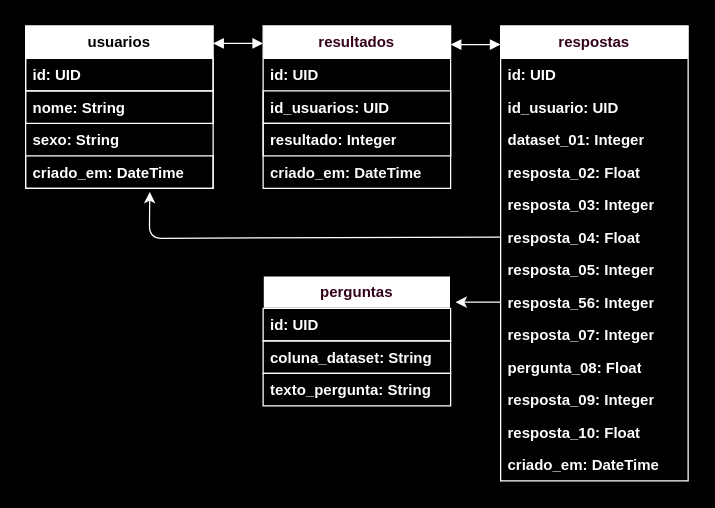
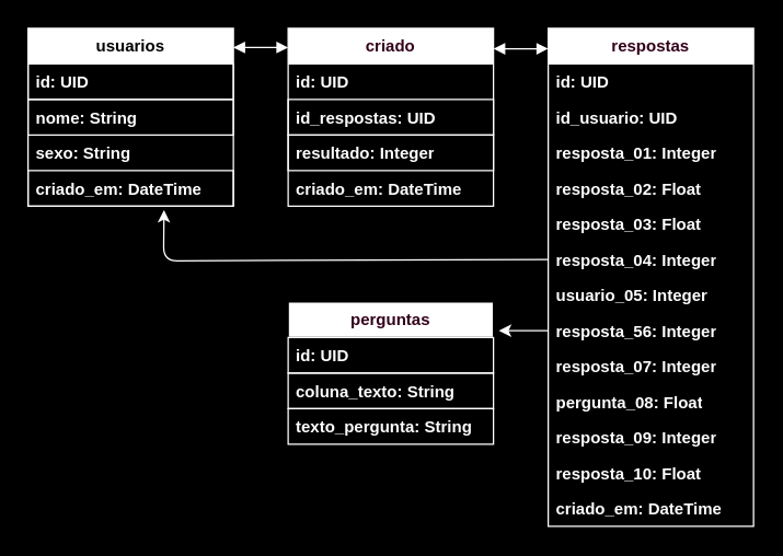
  <mxCell id="0" />
  <mxCell id="1" parent="0" />
  <mxCell id="2" value="usuarios" style="swimlane;fontStyle=1;childLayout=stackLayout;horizontal=1;startSize=26;horizontalStack=0;resizeParent=1;resizeParentMax=0;resizeLast=0;collapsible=1;marginBottom=0;whiteSpace=wrap;html=1;strokeColor=#FFFFFF;" parent="1" vertex="1"><mxGeometry x="20" y="20" width="150" height="130" as="geometry" /></mxCell>
  <mxCell id="3" value="id: UID" style="text;strokeColor=#FFFFFF;fillColor=none;align=left;verticalAlign=top;spacingLeft=4;spacingRight=4;overflow=hidden;rotatable=0;points=[[0,0.5],[1,0.5]];portConstraint=eastwest;whiteSpace=wrap;html=1;fontStyle=1;fontColor=#FFFFFF;" parent="2" vertex="1"><mxGeometry y="26" width="150" height="26" as="geometry" /></mxCell>
  <mxCell id="4" value="nome: String" style="text;strokeColor=#FCFCFC;fillColor=none;align=left;verticalAlign=top;spacingLeft=4;spacingRight=4;overflow=hidden;rotatable=0;points=[[0,0.5],[1,0.5]];portConstraint=eastwest;whiteSpace=wrap;html=1;fontStyle=1;fontColor=#FFFFFF;" parent="2" vertex="1"><mxGeometry y="52" width="150" height="26" as="geometry" /></mxCell>
  <mxCell id="5" value="sexo: String" style="text;strokeColor=none;fillColor=none;align=left;verticalAlign=top;spacingLeft=4;spacingRight=4;overflow=hidden;rotatable=0;points=[[0,0.5],[1,0.5]];portConstraint=eastwest;whiteSpace=wrap;html=1;fontStyle=1;fontColor=#FFFFFF;" parent="2" vertex="1"><mxGeometry y="78" width="150" height="26" as="geometry" /></mxCell>
  <mxCell id="6" value="criado_em: DateTime" style="text;strokeColor=#FFFFFF;fillColor=none;align=left;verticalAlign=top;spacingLeft=4;spacingRight=4;overflow=hidden;rotatable=0;points=[[0,0.5],[1,0.5]];portConstraint=eastwest;whiteSpace=wrap;html=1;fontStyle=1;fontColor=#FFFFFF;" parent="2" vertex="1"><mxGeometry y="104" width="150" height="26" as="geometry" /></mxCell>
  <mxCell id="7" value="&lt;font style=&quot;color: rgb(51, 0, 26);&quot;&gt;perguntas&lt;/font&gt;" style="swimlane;fontStyle=1;childLayout=stackLayout;horizontal=1;startSize=26;horizontalStack=0;resizeParent=1;resizeParentMax=0;resizeLast=0;collapsible=1;marginBottom=0;whiteSpace=wrap;html=1;fontColor=#FFFFFF;" parent="1" vertex="1"><mxGeometry x="210" y="220" width="150" height="104" as="geometry" /></mxCell>
  <mxCell id="8" value="id: UID" style="text;align=left;verticalAlign=top;spacingLeft=4;spacingRight=4;overflow=hidden;rotatable=0;points=[[0,0.5],[1,0.5]];portConstraint=eastwest;whiteSpace=wrap;html=1;fontStyle=1;fontColor=#FFFFFF;strokeColor=#FFFFFF;" parent="7" vertex="1"><mxGeometry y="26" width="150" height="26" as="geometry" /></mxCell>
- <mxCell id="9" value="coluna_dataset: String" style="text;align=left;verticalAlign=top;spacingLeft=4;spacingRight=4;overflow=hidden;rotatable=0;points=[[0,0.5],[1,0.5]];portConstraint=eastwest;whiteSpace=wrap;html=1;fontStyle=1;fontColor=#FFFFFF;strokeColor=#FFFFFF;" parent="7" vertex="1"><mxGeometry y="52" width="150" height="26" as="geometry" /></mxCell>
+ <mxCell id="9" value="coluna_texto: String" style="text;align=left;verticalAlign=top;spacingLeft=4;spacingRight=4;overflow=hidden;rotatable=0;points=[[0,0.5],[1,0.5]];portConstraint=eastwest;whiteSpace=wrap;html=1;fontStyle=1;fontColor=#FFFFFF;strokeColor=#FFFFFF;" parent="7" vertex="1"><mxGeometry y="52" width="150" height="26" as="geometry" /></mxCell>
  <mxCell id="10" value="texto_pergunta: String" style="text;align=left;verticalAlign=top;spacingLeft=4;spacingRight=4;overflow=hidden;rotatable=0;points=[[0,0.5],[1,0.5]];portConstraint=eastwest;whiteSpace=wrap;html=1;fontStyle=1;fontColor=#FFFFFF;strokeColor=#FFFFFF;" parent="7" vertex="1"><mxGeometry y="78" width="150" height="26" as="geometry" /></mxCell>
  <mxCell id="11" value="&lt;font style=&quot;color: rgb(51, 0, 26);&quot;&gt;respostas&lt;/font&gt;" style="swimlane;fontStyle=1;childLayout=stackLayout;horizontal=1;startSize=26;horizontalStack=0;resizeParent=1;resizeParentMax=0;resizeLast=0;collapsible=1;marginBottom=0;whiteSpace=wrap;html=1;fontColor=#FFFFFF;strokeColor=#FFFFFF;" parent="1" vertex="1"><mxGeometry x="400" y="20" width="150" height="364" as="geometry" /></mxCell>
  <mxCell id="12" value="id: UID" style="text;align=left;verticalAlign=top;spacingLeft=4;spacingRight=4;overflow=hidden;rotatable=0;points=[[0,0.5],[1,0.5]];portConstraint=eastwest;whiteSpace=wrap;html=1;fontStyle=1;fontColor=#FFFFFF;" parent="11" vertex="1"><mxGeometry y="26" width="150" height="26" as="geometry" /></mxCell>
  <mxCell id="13" value="id_usuario: UID" style="text;align=left;verticalAlign=top;spacingLeft=4;spacingRight=4;overflow=hidden;rotatable=0;points=[[0,0.5],[1,0.5]];portConstraint=eastwest;whiteSpace=wrap;html=1;fontStyle=1;fontColor=#FFFFFF;" parent="11" vertex="1"><mxGeometry y="52" width="150" height="26" as="geometry" /></mxCell>
- <mxCell id="14" value="dataset_01: Integer" style="text;align=left;verticalAlign=top;spacingLeft=4;spacingRight=4;overflow=hidden;rotatable=0;points=[[0,0.5],[1,0.5]];portConstraint=eastwest;whiteSpace=wrap;html=1;fontStyle=1;fontColor=#FFFFFF;" parent="11" vertex="1"><mxGeometry y="78" width="150" height="26" as="geometry" /></mxCell>
+ <mxCell id="14" value="resposta_01: Integer" style="text;align=left;verticalAlign=top;spacingLeft=4;spacingRight=4;overflow=hidden;rotatable=0;points=[[0,0.5],[1,0.5]];portConstraint=eastwest;whiteSpace=wrap;html=1;fontStyle=1;fontColor=#FFFFFF;" parent="11" vertex="1"><mxGeometry y="78" width="150" height="26" as="geometry" /></mxCell>
  <mxCell id="15" value="&lt;span style=&quot;&quot;&gt;&lt;font style=&quot;color: rgb(252, 252, 252);&quot;&gt;resposta_02: Float&lt;/font&gt;&lt;/span&gt;" style="text;align=left;verticalAlign=top;spacingLeft=4;spacingRight=4;overflow=hidden;rotatable=0;points=[[0,0.5],[1,0.5]];portConstraint=eastwest;whiteSpace=wrap;html=1;fontStyle=1;fontColor=#FFFFFF;" parent="11" vertex="1"><mxGeometry y="104" width="150" height="26" as="geometry" /></mxCell>
- <mxCell id="16" value="&lt;span style=&quot;&quot;&gt;&lt;font style=&quot;color: rgb(255, 255, 255);&quot;&gt;resposta_03: Integer&lt;/font&gt;&lt;/span&gt;" style="text;align=left;verticalAlign=top;spacingLeft=4;spacingRight=4;overflow=hidden;rotatable=0;points=[[0,0.5],[1,0.5]];portConstraint=eastwest;whiteSpace=wrap;html=1;fontStyle=1;fontColor=#FFFFFF;" parent="11" vertex="1"><mxGeometry y="130" width="150" height="26" as="geometry" /></mxCell>
- <mxCell id="17" value="&lt;span style=&quot;&quot;&gt;&lt;font style=&quot;color: rgb(252, 252, 252);&quot;&gt;resposta_04: Float&lt;/font&gt;&lt;/span&gt;" style="text;align=left;verticalAlign=top;spacingLeft=4;spacingRight=4;overflow=hidden;rotatable=0;points=[[0,0.5],[1,0.5]];portConstraint=eastwest;whiteSpace=wrap;html=1;fontStyle=1;fontColor=#FFFFFF;" parent="11" vertex="1"><mxGeometry y="156" width="150" height="26" as="geometry" /></mxCell>
- <mxCell id="18" value="&lt;span style=&quot;&quot;&gt;&lt;font style=&quot;color: rgb(255, 255, 255);&quot;&gt;resposta_05: Integer&lt;/font&gt;&lt;/span&gt;" style="text;align=left;verticalAlign=top;spacingLeft=4;spacingRight=4;overflow=hidden;rotatable=0;points=[[0,0.5],[1,0.5]];portConstraint=eastwest;whiteSpace=wrap;html=1;fontStyle=1;fontColor=#FFFFFF;" parent="11" vertex="1"><mxGeometry y="182" width="150" height="26" as="geometry" /></mxCell>
+ <mxCell id="16" value="&lt;span style=&quot;&quot;&gt;&lt;font style=&quot;color: rgb(255, 255, 255);&quot;&gt;resposta_03: Float&lt;/font&gt;&lt;/span&gt;" style="text;align=left;verticalAlign=top;spacingLeft=4;spacingRight=4;overflow=hidden;rotatable=0;points=[[0,0.5],[1,0.5]];portConstraint=eastwest;whiteSpace=wrap;html=1;fontStyle=1;fontColor=#FFFFFF;" parent="11" vertex="1"><mxGeometry y="130" width="150" height="26" as="geometry" /></mxCell>
+ <mxCell id="17" value="&lt;span style=&quot;&quot;&gt;&lt;font style=&quot;color: rgb(252, 252, 252);&quot;&gt;resposta_04: Integer&lt;/font&gt;&lt;/span&gt;" style="text;align=left;verticalAlign=top;spacingLeft=4;spacingRight=4;overflow=hidden;rotatable=0;points=[[0,0.5],[1,0.5]];portConstraint=eastwest;whiteSpace=wrap;html=1;fontStyle=1;fontColor=#FFFFFF;" parent="11" vertex="1"><mxGeometry y="156" width="150" height="26" as="geometry" /></mxCell>
+ <mxCell id="18" value="&lt;span style=&quot;&quot;&gt;&lt;font style=&quot;color: rgb(255, 255, 255);&quot;&gt;usuario_05: Integer&lt;/font&gt;&lt;/span&gt;" style="text;align=left;verticalAlign=top;spacingLeft=4;spacingRight=4;overflow=hidden;rotatable=0;points=[[0,0.5],[1,0.5]];portConstraint=eastwest;whiteSpace=wrap;html=1;fontStyle=1;fontColor=#FFFFFF;" parent="11" vertex="1"><mxGeometry y="182" width="150" height="26" as="geometry" /></mxCell>
  <mxCell id="19" value="&lt;span style=&quot;&quot;&gt;&lt;font style=&quot;color: rgb(255, 255, 255);&quot;&gt;resposta_56: Integer&lt;/font&gt;&lt;/span&gt;" style="text;align=left;verticalAlign=top;spacingLeft=4;spacingRight=4;overflow=hidden;rotatable=0;points=[[0,0.5],[1,0.5]];portConstraint=eastwest;whiteSpace=wrap;html=1;fontStyle=1;fontColor=#FFFFFF;" parent="11" vertex="1"><mxGeometry y="208" width="150" height="26" as="geometry" /></mxCell>
  <mxCell id="20" value="&lt;span style=&quot;&quot;&gt;&lt;font style=&quot;color: rgb(252, 252, 252);&quot;&gt;resposta_07: Integer&lt;/font&gt;&lt;/span&gt;" style="text;align=left;verticalAlign=top;spacingLeft=4;spacingRight=4;overflow=hidden;rotatable=0;points=[[0,0.5],[1,0.5]];portConstraint=eastwest;whiteSpace=wrap;html=1;fontStyle=1;fontColor=#FFFFFF;" parent="11" vertex="1"><mxGeometry y="234" width="150" height="26" as="geometry" /></mxCell>
  <mxCell id="21" value="&lt;span style=&quot;&quot;&gt;&lt;font style=&quot;color: rgb(255, 255, 255);&quot;&gt;pergunta_08: Float&lt;/font&gt;&lt;/span&gt;" style="text;align=left;verticalAlign=top;spacingLeft=4;spacingRight=4;overflow=hidden;rotatable=0;points=[[0,0.5],[1,0.5]];portConstraint=eastwest;whiteSpace=wrap;html=1;fontStyle=1;fontColor=#FFFFFF;" parent="11" vertex="1"><mxGeometry y="260" width="150" height="26" as="geometry" /></mxCell>
  <mxCell id="22" value="&lt;span style=&quot;&quot;&gt;&lt;font style=&quot;color: rgb(252, 252, 252);&quot;&gt;resposta_09: Integer&lt;/font&gt;&lt;/span&gt;" style="text;align=left;verticalAlign=top;spacingLeft=4;spacingRight=4;overflow=hidden;rotatable=0;points=[[0,0.5],[1,0.5]];portConstraint=eastwest;whiteSpace=wrap;html=1;fontStyle=1;fontColor=#FFFFFF;" parent="11" vertex="1"><mxGeometry y="286" width="150" height="26" as="geometry" /></mxCell>
  <mxCell id="23" value="&lt;span style=&quot;&quot;&gt;&lt;font style=&quot;color: rgb(255, 255, 255);&quot;&gt;resposta_10: Float&lt;/font&gt;&lt;/span&gt;" style="text;align=left;verticalAlign=top;spacingLeft=4;spacingRight=4;overflow=hidden;rotatable=0;points=[[0,0.5],[1,0.5]];portConstraint=eastwest;whiteSpace=wrap;html=1;fontStyle=1;fontColor=#FFFFFF;" parent="11" vertex="1"><mxGeometry y="312" width="150" height="26" as="geometry" /></mxCell>
  <mxCell id="24" value="&lt;span style=&quot;&quot;&gt;&lt;font style=&quot;color: rgb(252, 252, 252);&quot;&gt;criado_em: DateTime&lt;/font&gt;&lt;/span&gt;" style="text;align=left;verticalAlign=top;spacingLeft=4;spacingRight=4;overflow=hidden;rotatable=0;points=[[0,0.5],[1,0.5]];portConstraint=eastwest;whiteSpace=wrap;html=1;fontStyle=1;fontColor=#FFFFFF;" parent="11" vertex="1"><mxGeometry y="338" width="150" height="26" as="geometry" /></mxCell>
- <mxCell id="25" value="&lt;font style=&quot;color: rgb(51, 0, 26);&quot;&gt;resultados&lt;/font&gt;" style="swimlane;fontStyle=1;childLayout=stackLayout;horizontal=1;startSize=26;horizontalStack=0;resizeParent=1;resizeParentMax=0;resizeLast=0;collapsible=1;marginBottom=0;whiteSpace=wrap;html=1;strokeColor=#FFFFFF;" parent="1" vertex="1"><mxGeometry x="210" y="20" width="150" height="130" as="geometry" /></mxCell>
+ <mxCell id="25" value="&lt;font style=&quot;color: rgb(51, 0, 26);&quot;&gt;criado&lt;/font&gt;" style="swimlane;fontStyle=1;childLayout=stackLayout;horizontal=1;startSize=26;horizontalStack=0;resizeParent=1;resizeParentMax=0;resizeLast=0;collapsible=1;marginBottom=0;whiteSpace=wrap;html=1;strokeColor=#FFFFFF;" parent="1" vertex="1"><mxGeometry x="210" y="20" width="150" height="130" as="geometry" /></mxCell>
  <mxCell id="26" value="id: UID" style="text;align=left;verticalAlign=top;spacingLeft=4;spacingRight=4;overflow=hidden;rotatable=0;points=[[0,0.5],[1,0.5]];portConstraint=eastwest;whiteSpace=wrap;html=1;fontStyle=1;fontColor=#FFFFFF;" parent="25" vertex="1"><mxGeometry y="26" width="150" height="26" as="geometry" /></mxCell>
- <mxCell id="27" value="id_usuarios: UID" style="text;align=left;verticalAlign=top;spacingLeft=4;spacingRight=4;overflow=hidden;rotatable=0;points=[[0,0.5],[1,0.5]];portConstraint=eastwest;whiteSpace=wrap;html=1;fontStyle=1;fontColor=#FFFFFF;strokeColor=#FFFFFF;" parent="25" vertex="1"><mxGeometry y="52" width="150" height="26" as="geometry" /></mxCell>
+ <mxCell id="27" value="id_respostas: UID" style="text;align=left;verticalAlign=top;spacingLeft=4;spacingRight=4;overflow=hidden;rotatable=0;points=[[0,0.5],[1,0.5]];portConstraint=eastwest;whiteSpace=wrap;html=1;fontStyle=1;fontColor=#FFFFFF;strokeColor=#FFFFFF;" parent="25" vertex="1"><mxGeometry y="52" width="150" height="26" as="geometry" /></mxCell>
  <mxCell id="28" value="resultado: Integer" style="text;align=left;verticalAlign=top;spacingLeft=4;spacingRight=4;overflow=hidden;rotatable=0;points=[[0,0.5],[1,0.5]];portConstraint=eastwest;whiteSpace=wrap;html=1;fontStyle=1;fontColor=#FFFFFF;strokeColor=#FCFCFC;" parent="25" vertex="1"><mxGeometry y="78" width="150" height="26" as="geometry" /></mxCell>
  <mxCell id="29" value="&lt;span style=&quot;&quot;&gt;&lt;font style=&quot;color: rgb(252, 252, 252);&quot;&gt;criado_em: DateTime&lt;/font&gt;&lt;/span&gt;" style="text;align=left;verticalAlign=top;spacingLeft=4;spacingRight=4;overflow=hidden;rotatable=0;points=[[0,0.5],[1,0.5]];portConstraint=eastwest;whiteSpace=wrap;html=1;fontStyle=1;fontColor=#FFFFFF;" parent="25" vertex="1"><mxGeometry y="104" width="150" height="26" as="geometry" /></mxCell>
  <mxCell id="30" value="" style="endArrow=block;startArrow=block;endFill=1;startFill=1;html=1;exitX=1;exitY=0.5;exitDx=0;exitDy=0;entryX=0;entryY=0.5;entryDx=0;entryDy=0;fontStyle=1;fontColor=#FFFFFF;strokeColor=#FCFCFC;" parent="1" edge="1"><mxGeometry width="160" relative="1" as="geometry"><mxPoint x="170" y="34" as="sourcePoint" /><mxPoint x="210" y="34" as="targetPoint" /><Array as="points" /></mxGeometry></mxCell>
  <mxCell id="31" style="edgeStyle=none;html=1;exitX=0;exitY=0.5;exitDx=0;exitDy=0;entryX=0.662;entryY=1.108;entryDx=0;entryDy=0;entryPerimeter=0;fontStyle=1;fontColor=#FFFFFF;strokeColor=#FFFFFF;" parent="1" source="17" target="6" edge="1"><mxGeometry relative="1" as="geometry"><Array as="points"><mxPoint x="119" y="190" /></Array></mxGeometry></mxCell>
  <mxCell id="32" value="" style="endArrow=block;startArrow=block;endFill=1;startFill=1;html=1;exitX=0;exitY=0.059;exitDx=0;exitDy=0;exitPerimeter=0;entryX=1;entryY=0.192;entryDx=0;entryDy=0;entryPerimeter=0;fontStyle=1;fontColor=#FFFFFF;strokeColor=#FFFFFF;" parent="1" edge="1"><mxGeometry width="160" relative="1" as="geometry"><mxPoint x="400" y="34.942" as="sourcePoint" /><mxPoint x="360" y="34.968" as="targetPoint" /><Array as="points" /></mxGeometry></mxCell>
  <mxCell id="33" style="edgeStyle=none;html=1;exitX=0;exitY=0.5;exitDx=0;exitDy=0;fontStyle=1;fontColor=#FFFFFF;strokeColor=#FCFCFC;" parent="1" source="19" edge="1"><mxGeometry relative="1" as="geometry"><mxPoint x="364" y="241" as="targetPoint" /></mxGeometry></mxCell>
